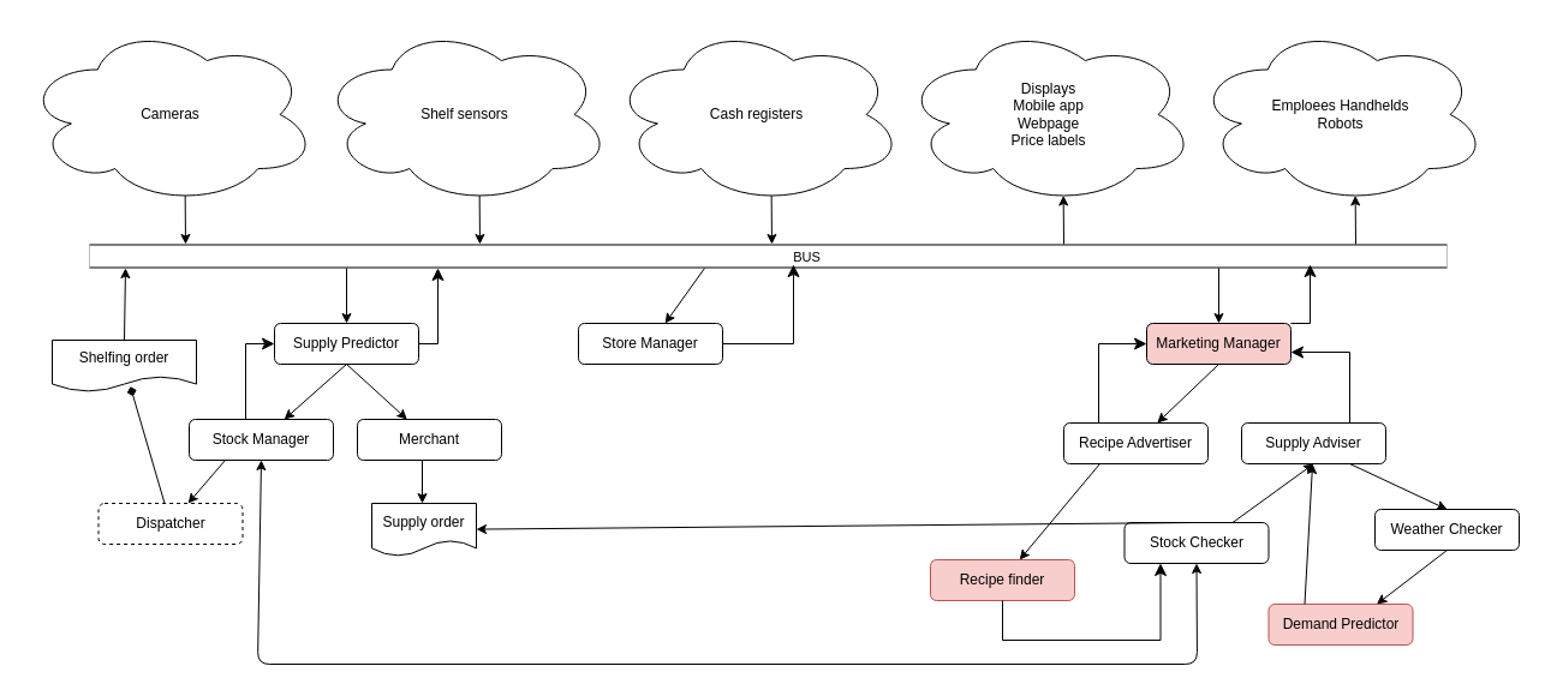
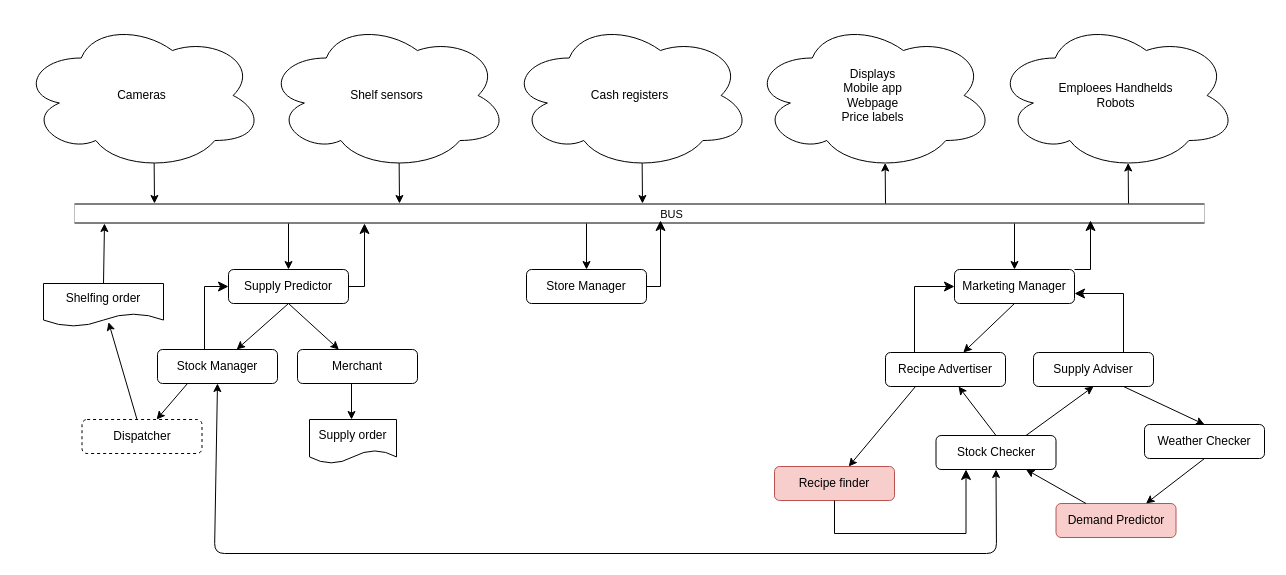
  <mxCell id="0" />
  <mxCell id="1" parent="0" />
  <mxCell id="2" value="Shelf sensors" style="ellipse;shape=cloud;whiteSpace=wrap;html=1;" vertex="1" parent="1"><mxGeometry x="265" y="20" width="243" height="150" as="geometry" /></mxCell>
  <mxCell id="3" value="" style="shape=filledEdge;curved=0;rounded=0;fixDash=1;endArrow=none;strokeWidth=20;fillColor=#ffffff;edgeStyle=orthogonalEdgeStyle;html=1;jumpSize=12;endSize=12;startSize=12;" edge="1" parent="1"><mxGeometry width="60" height="40" relative="1" as="geometry"><mxPoint x="74" y="213" as="sourcePoint" /><mxPoint x="1204" y="213" as="targetPoint" /></mxGeometry></mxCell>
  <mxCell id="4" value="BUS" style="edgeLabel;html=1;align=center;verticalAlign=middle;resizable=0;points=[];" vertex="1" connectable="0" parent="3"><mxGeometry x="0.069" y="-1" relative="1" as="geometry"><mxPoint x="-8" y="-1" as="offset" /></mxGeometry></mxCell>
  <mxCell id="5" value="" style="endArrow=classic;html=1;exitX=0.55;exitY=0.95;exitDx=0;exitDy=0;exitPerimeter=0;" edge="1" parent="1" source="2"><mxGeometry width="50" height="50" relative="1" as="geometry"><mxPoint x="360" y="533" as="sourcePoint" /><mxPoint x="399" y="203" as="targetPoint" /></mxGeometry></mxCell>
  <mxCell id="6" value="Supply Predictor" style="rounded=1;whiteSpace=wrap;html=1;" vertex="1" parent="1"><mxGeometry x="228" y="269" width="120" height="34" as="geometry" /></mxCell>
  <mxCell id="7" value="" style="endArrow=classic;html=1;" edge="1" parent="1" target="6"><mxGeometry width="50" height="50" relative="1" as="geometry"><mxPoint x="288" y="223" as="sourcePoint" /><mxPoint x="598" y="483" as="targetPoint" /></mxGeometry></mxCell>
- <mxCell id="8" value="Store Manager" style="rounded=1;whiteSpace=wrap;html=1;" vertex="1" parent="1"><mxGeometry x="481" y="269" width="120" height="34" as="geometry" /></mxCell>
+ <mxCell id="8" value="Store Manager" style="rounded=1;whiteSpace=wrap;html=1;" vertex="1" parent="1"><mxGeometry x="526" y="269" width="120" height="34" as="geometry" /></mxCell>
  <mxCell id="9" value="" style="endArrow=classic;html=1;" edge="1" parent="1" target="8"><mxGeometry width="50" height="50" relative="1" as="geometry"><mxPoint x="586" y="223" as="sourcePoint" /><mxPoint x="896" y="483" as="targetPoint" /></mxGeometry></mxCell>
  <mxCell id="10" value="Cameras" style="ellipse;shape=cloud;whiteSpace=wrap;html=1;" vertex="1" parent="1"><mxGeometry x="20" y="20" width="243" height="150" as="geometry" /></mxCell>
  <mxCell id="11" value="" style="endArrow=classic;html=1;exitX=0.55;exitY=0.95;exitDx=0;exitDy=0;exitPerimeter=0;" edge="1" parent="1" source="10"><mxGeometry width="50" height="50" relative="1" as="geometry"><mxPoint x="115" y="533" as="sourcePoint" /><mxPoint y="203" as="targetPoint" x="154" /></mxGeometry></mxCell>
  <mxCell id="12" value="Cash registers" style="ellipse;shape=cloud;whiteSpace=wrap;html=1;" vertex="1" parent="1"><mxGeometry x="508" y="20" width="243" height="150" as="geometry" /></mxCell>
  <mxCell id="13" value="" style="endArrow=classic;html=1;exitX=0.55;exitY=0.95;exitDx=0;exitDy=0;exitPerimeter=0;" edge="1" parent="1" source="12"><mxGeometry width="50" height="50" relative="1" as="geometry"><mxPoint x="603" y="533" as="sourcePoint" /><mxPoint x="642" y="203" as="targetPoint" /></mxGeometry></mxCell>
- <mxCell id="14" value="Marketing Manager" style="rounded=1;whiteSpace=wrap;html=1;fillColor=#f8cecc;" vertex="1" parent="1"><mxGeometry x="954" y="269" width="120" height="34" as="geometry" /></mxCell>
+ <mxCell id="14" value="Marketing Manager" style="rounded=1;whiteSpace=wrap;html=1;" vertex="1" parent="1"><mxGeometry x="954" y="269" width="120" height="34" as="geometry" /></mxCell>
  <mxCell id="15" value="" style="endArrow=classic;html=1;" edge="1" parent="1" target="14"><mxGeometry width="50" height="50" relative="1" as="geometry"><mxPoint x="1014" y="223" as="sourcePoint" /><mxPoint x="1324" y="483" as="targetPoint" /></mxGeometry></mxCell>
  <mxCell id="16" value="Stock Manager" style="rounded=1;whiteSpace=wrap;html=1;" vertex="1" parent="1"><mxGeometry x="157" y="349" width="120" height="34" as="geometry" /></mxCell>
  <mxCell id="17" value="" style="endArrow=classic;html=1;" edge="1" parent="1" target="16"><mxGeometry width="50" height="50" relative="1" as="geometry"><mxPoint x="288" y="303" as="sourcePoint" /><mxPoint x="598" y="563" as="targetPoint" /></mxGeometry></mxCell>
  <mxCell id="18" value="Dispatcher" style="rounded=1;whiteSpace=wrap;html=1;dashed=1;" vertex="1" parent="1"><mxGeometry x="81.5" y="419" width="120" height="34" as="geometry" /></mxCell>
  <mxCell id="19" value="" style="endArrow=classic;html=1;exitX=0.25;exitY=1;exitDx=0;exitDy=0;" edge="1" parent="1" target="18" source="16"><mxGeometry width="50" height="50" relative="1" as="geometry"><mxPoint x="217" y="384" as="sourcePoint" /><mxPoint x="527" y="644" as="targetPoint" /></mxGeometry></mxCell>
- <mxCell id="20" value="" style="endArrow=diamond;html=1;entryX=0.542;entryY=0.899;entryDx=0;entryDy=0;entryPerimeter=0;" edge="1" parent="1" target="21" source="18"><mxGeometry width="50" height="50" relative="1" as="geometry"><mxPoint x="54" y="343" as="sourcePoint" /><mxPoint x="54" y="389" as="targetPoint" /></mxGeometry></mxCell>
+ <mxCell id="20" value="" style="endArrow=classic;html=1;entryX=0.542;entryY=0.899;entryDx=0;entryDy=0;entryPerimeter=0;" edge="1" parent="1" target="21" source="18"><mxGeometry width="50" height="50" relative="1" as="geometry"><mxPoint x="54" y="343" as="sourcePoint" /><mxPoint x="54" y="389" as="targetPoint" /></mxGeometry></mxCell>
  <mxCell id="21" value="Shelfing order" style="shape=document;whiteSpace=wrap;html=1;boundedLbl=1;" vertex="1" parent="1"><mxGeometry x="43" y="283" width="120" height="43" as="geometry" /></mxCell>
  <mxCell id="22" value="" style="edgeStyle=elbowEdgeStyle;elbow=horizontal;endArrow=classic;html=1;curved=0;rounded=0;endSize=8;startSize=8;exitX=0.25;exitY=0;exitDx=0;exitDy=0;entryX=0;entryY=0.5;entryDx=0;entryDy=0;" edge="1" parent="1" source="16" target="6"><mxGeometry width="50" height="50" relative="1" as="geometry"><mxPoint x="554" y="533" as="sourcePoint" /><mxPoint x="604" y="483" as="targetPoint" /><Array as="points"><mxPoint x="204" y="333" /></Array></mxGeometry></mxCell>
  <mxCell id="23" value="Merchant" style="rounded=1;whiteSpace=wrap;html=1;" vertex="1" parent="1"><mxGeometry x="297" y="349" width="120" height="34" as="geometry" /></mxCell>
  <mxCell id="24" value="" style="endArrow=classic;html=1;exitX=0.5;exitY=1;exitDx=0;exitDy=0;" edge="1" parent="1" target="23" source="6"><mxGeometry width="50" height="50" relative="1" as="geometry"><mxPoint x="374" y="303" as="sourcePoint" /><mxPoint x="684" y="563" as="targetPoint" /></mxGeometry></mxCell>
  <mxCell id="25" value="" style="edgeStyle=segmentEdgeStyle;endArrow=classic;html=1;curved=0;rounded=0;endSize=8;startSize=8;exitX=1;exitY=0.5;exitDx=0;exitDy=0;" edge="1" parent="1" source="6"><mxGeometry width="50" height="50" relative="1" as="geometry"><mxPoint x="348" y="293" as="sourcePoint" /><mxPoint x="364" y="223" as="targetPoint" /></mxGeometry></mxCell>
  <mxCell id="26" value="" style="endArrow=classic;html=1;" edge="1" parent="1"><mxGeometry width="50" height="50" relative="1" as="geometry"><mxPoint x="351" y="383" as="sourcePoint" /><mxPoint x="351" y="419" as="targetPoint" /></mxGeometry></mxCell>
  <mxCell id="27" value="Supply order" style="shape=document;whiteSpace=wrap;html=1;boundedLbl=1;" vertex="1" parent="1"><mxGeometry x="309" y="419" width="87" height="44" as="geometry" /></mxCell>
  <mxCell id="28" value="" style="endArrow=classic;html=1;exitX=0.5;exitY=0;exitDx=0;exitDy=0;" edge="1" parent="1" source="21"><mxGeometry width="50" height="50" relative="1" as="geometry"><mxPoint x="94" y="323" as="sourcePoint" /><mxPoint x="104" y="223" as="targetPoint" /></mxGeometry></mxCell>
  <mxCell id="29" value="Displays&lt;div&gt;Mobile app&lt;/div&gt;&lt;div&gt;Webpage&lt;/div&gt;&lt;div&gt;Price labels&lt;/div&gt;" style="ellipse;shape=cloud;whiteSpace=wrap;html=1;" vertex="1" parent="1"><mxGeometry x="751" y="20" width="243" height="150" as="geometry" /></mxCell>
  <mxCell id="30" value="" style="endArrow=classic;html=1;exitX=0.55;exitY=0.95;exitDx=0;exitDy=0;exitPerimeter=0;entryX=0.55;entryY=0.95;entryDx=0;entryDy=0;entryPerimeter=0;" edge="1" parent="1" target="29"><mxGeometry width="50" height="50" relative="1" as="geometry"><mxPoint x="885" y="203" as="sourcePoint" /><mxPoint x="846" y="533" as="targetPoint" /></mxGeometry></mxCell>
  <mxCell id="31" value="Emploees Handhelds&lt;div&gt;Robots&lt;/div&gt;" style="ellipse;shape=cloud;whiteSpace=wrap;html=1;" vertex="1" parent="1"><mxGeometry x="994" y="20" width="243" height="150" as="geometry" /></mxCell>
  <mxCell id="32" value="" style="endArrow=classic;html=1;exitX=0.55;exitY=0.95;exitDx=0;exitDy=0;exitPerimeter=0;entryX=0.55;entryY=0.95;entryDx=0;entryDy=0;entryPerimeter=0;" edge="1" parent="1" target="31"><mxGeometry width="50" height="50" relative="1" as="geometry"><mxPoint x="1128" y="203" as="sourcePoint" /><mxPoint x="1089" y="533" as="targetPoint" /></mxGeometry></mxCell>
  <mxCell id="33" value="" style="edgeStyle=segmentEdgeStyle;endArrow=classic;html=1;curved=0;rounded=0;endSize=8;startSize=8;exitX=1;exitY=0.5;exitDx=0;exitDy=0;" edge="1" parent="1" source="8"><mxGeometry width="50" height="50" relative="1" as="geometry"><mxPoint x="654" y="283" as="sourcePoint" /><mxPoint x="660" y="220" as="targetPoint" /></mxGeometry></mxCell>
  <mxCell id="34" value="" style="edgeStyle=segmentEdgeStyle;endArrow=classic;html=1;curved=0;rounded=0;endSize=8;startSize=8;exitX=1;exitY=0;exitDx=0;exitDy=0;" edge="1" parent="1" source="14"><mxGeometry width="50" height="50" relative="1" as="geometry"><mxPoint x="1174" y="393" as="sourcePoint" /><mxPoint x="1090" y="220" as="targetPoint" /></mxGeometry></mxCell>
  <mxCell id="35" value="Recipe Advertiser" style="rounded=1;whiteSpace=wrap;html=1;" vertex="1" parent="1"><mxGeometry x="885" y="352" width="120" height="34" as="geometry" /></mxCell>
  <mxCell id="36" value="" style="endArrow=classic;html=1;exitX=0.5;exitY=1;exitDx=0;exitDy=0;" edge="1" parent="1" target="35" source="14"><mxGeometry width="50" height="50" relative="1" as="geometry"><mxPoint x="945" y="306" as="sourcePoint" /><mxPoint x="1255" y="566" as="targetPoint" /></mxGeometry></mxCell>
  <mxCell id="37" value="Recipe finder" style="rounded=1;whiteSpace=wrap;html=1;fillColor=#f8cecc;strokeColor=#b85450;" vertex="1" parent="1"><mxGeometry x="774" y="466" width="120" height="34" as="geometry" /></mxCell>
  <mxCell id="38" value="" style="endArrow=classic;html=1;exitX=0.25;exitY=1;exitDx=0;exitDy=0;" edge="1" parent="1" target="37" source="35"><mxGeometry width="50" height="50" relative="1" as="geometry"><mxPoint x="1015" y="386" as="sourcePoint" /><mxPoint x="1325" y="646" as="targetPoint" /></mxGeometry></mxCell>
  <mxCell id="39" style="edgeStyle=none;html=1;exitX=0.75;exitY=0;exitDx=0;exitDy=0;entryX=0.5;entryY=1;entryDx=0;entryDy=0;" edge="1" parent="1" source="41" target="43"><mxGeometry relative="1" as="geometry" /></mxCell>
  <mxCell id="40" style="edgeStyle=none;html=1;exitX=0.5;exitY=1;exitDx=0;exitDy=0;entryX=0.5;entryY=1;entryDx=0;entryDy=0;startArrow=classic;startFill=1;" edge="1" parent="1" source="41" target="16"><mxGeometry relative="1" as="geometry"><mxPoint x="214" y="553" as="targetPoint" /><Array as="points"><mxPoint x="996" y="553" /><mxPoint x="214" y="553" /></Array></mxGeometry></mxCell>
  <mxCell id="41" value="Stock Checker" style="rounded=1;whiteSpace=wrap;html=1;" vertex="1" parent="1"><mxGeometry x="935.5" y="435" width="120" height="34" as="geometry" /></mxCell>
- <mxCell id="42" value="" style="endArrow=classic;html=1;exitX=0.5;exitY=0;exitDx=0;exitDy=0;" edge="1" parent="1" source="41" target="27"><mxGeometry width="50" height="50" relative="1" as="geometry"><mxPoint x="505" y="533" as="sourcePoint" /><mxPoint x="555" y="483" as="targetPoint" /></mxGeometry></mxCell>
+ <mxCell id="42" value="" style="endArrow=classic;html=1;exitX=0.5;exitY=0;exitDx=0;exitDy=0;" edge="1" parent="1" source="41" target="35"><mxGeometry width="50" height="50" relative="1" as="geometry"><mxPoint x="505" y="533" as="sourcePoint" /><mxPoint x="555" y="483" as="targetPoint" /></mxGeometry></mxCell>
  <mxCell id="43" value="Supply Adviser" style="rounded=1;whiteSpace=wrap;html=1;" vertex="1" parent="1"><mxGeometry x="1033" y="352" width="120" height="34" as="geometry" /></mxCell>
  <mxCell id="44" value="Weather Checker" style="rounded=1;whiteSpace=wrap;html=1;" vertex="1" parent="1"><mxGeometry x="1144" y="424" width="120" height="34" as="geometry" /></mxCell>
  <mxCell id="45" value="" style="endArrow=classic;html=1;exitX=0.75;exitY=1;exitDx=0;exitDy=0;entryX=0.5;entryY=0;entryDx=0;entryDy=0;" edge="1" parent="1" source="43" target="44"><mxGeometry width="50" height="50" relative="1" as="geometry"><mxPoint x="734" y="323" as="sourcePoint" /><mxPoint x="784" y="273" as="targetPoint" /></mxGeometry></mxCell>
  <mxCell id="46" value="Demand Predictor" style="rounded=1;whiteSpace=wrap;html=1;fillColor=#f8cecc;strokeColor=#b85450;" vertex="1" parent="1"><mxGeometry x="1055.5" y="503" width="120" height="34" as="geometry" /></mxCell>
  <mxCell id="47" value="" style="edgeStyle=elbowEdgeStyle;elbow=vertical;endArrow=classic;html=1;curved=0;rounded=0;endSize=8;startSize=8;exitX=0.5;exitY=1;exitDx=0;exitDy=0;entryX=0.25;entryY=1;entryDx=0;entryDy=0;" edge="1" parent="1" source="37" target="41"><mxGeometry width="50" height="50" relative="1" as="geometry"><mxPoint x="935.5" y="573" as="sourcePoint" /><mxPoint x="985.5" y="523" as="targetPoint" /><Array as="points"><mxPoint x="904" y="533" /></Array></mxGeometry></mxCell>
  <mxCell id="48" value="" style="endArrow=classic;html=1;exitX=0.5;exitY=1;exitDx=0;exitDy=0;entryX=0.75;entryY=0;entryDx=0;entryDy=0;" edge="1" parent="1" source="44" target="46"><mxGeometry width="50" height="50" relative="1" as="geometry"><mxPoint x="734" y="323" as="sourcePoint" /><mxPoint x="784" y="273" as="targetPoint" /></mxGeometry></mxCell>
- <mxCell id="49" value="" style="endArrow=classic;html=1;exitX=0.25;exitY=0;exitDx=0;exitDy=0;" edge="1" parent="1" source="46" target="43"><mxGeometry width="50" height="50" relative="1" as="geometry"><mxPoint x="734" y="323" as="sourcePoint" /><mxPoint x="784" y="273" as="targetPoint" /></mxGeometry></mxCell>
+ <mxCell id="49" value="" style="endArrow=classic;html=1;exitX=0.25;exitY=0;exitDx=0;exitDy=0;entryX=0.75;entryY=1;entryDx=0;entryDy=0;" edge="1" parent="1" source="46" target="41"><mxGeometry width="50" height="50" relative="1" as="geometry"><mxPoint x="734" y="323" as="sourcePoint" /><mxPoint x="784" y="273" as="targetPoint" /></mxGeometry></mxCell>
  <mxCell id="50" value="" style="edgeStyle=elbowEdgeStyle;elbow=horizontal;endArrow=classic;html=1;curved=0;rounded=0;endSize=8;startSize=8;exitX=0.25;exitY=0;exitDx=0;exitDy=0;entryX=0;entryY=0.5;entryDx=0;entryDy=0;" edge="1" parent="1" source="35" target="14"><mxGeometry width="50" height="50" relative="1" as="geometry"><mxPoint x="734" y="323" as="sourcePoint" /><mxPoint x="784" y="273" as="targetPoint" /><Array as="points"><mxPoint x="914" y="323" /></Array></mxGeometry></mxCell>
  <mxCell id="51" value="" style="edgeStyle=segmentEdgeStyle;endArrow=classic;html=1;curved=0;rounded=0;endSize=8;startSize=8;exitX=0.75;exitY=0;exitDx=0;exitDy=0;" edge="1" parent="1" source="43"><mxGeometry width="50" height="50" relative="1" as="geometry"><mxPoint x="734" y="323" as="sourcePoint" /><mxPoint x="1074" y="293" as="targetPoint" /><Array as="points"><mxPoint x="1123" y="293" /><mxPoint x="1074" y="293" /></Array></mxGeometry></mxCell>
